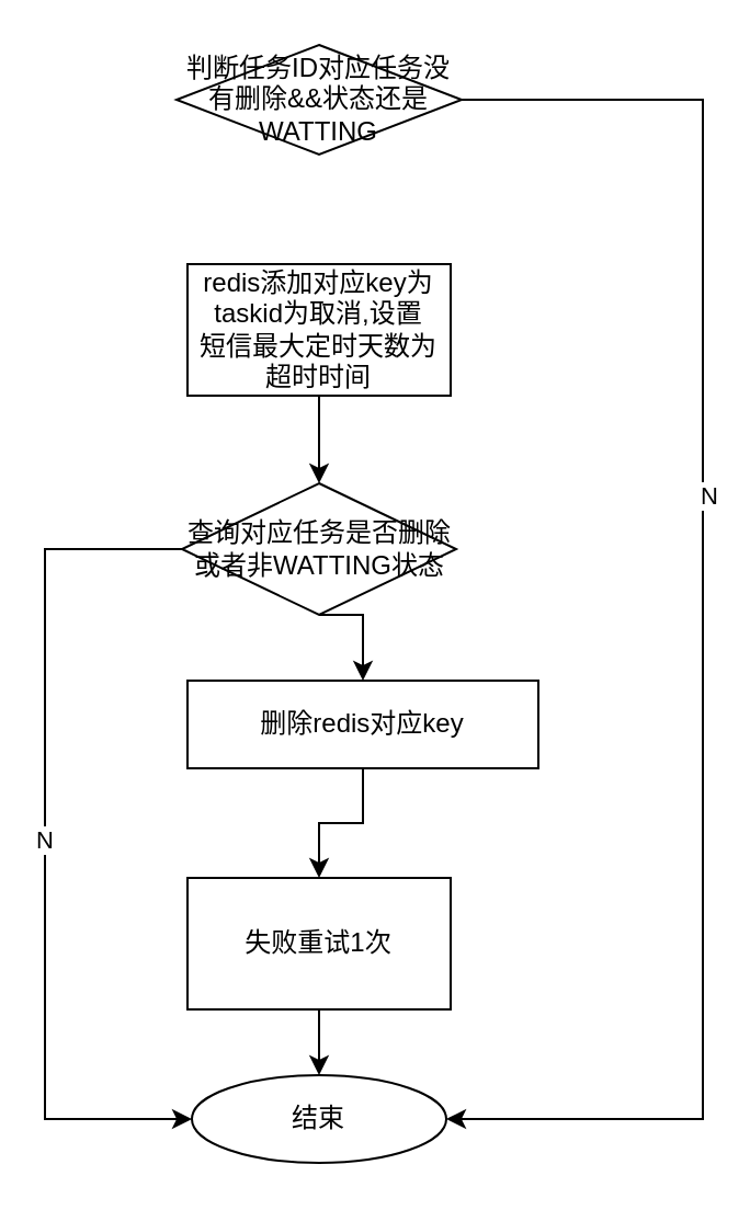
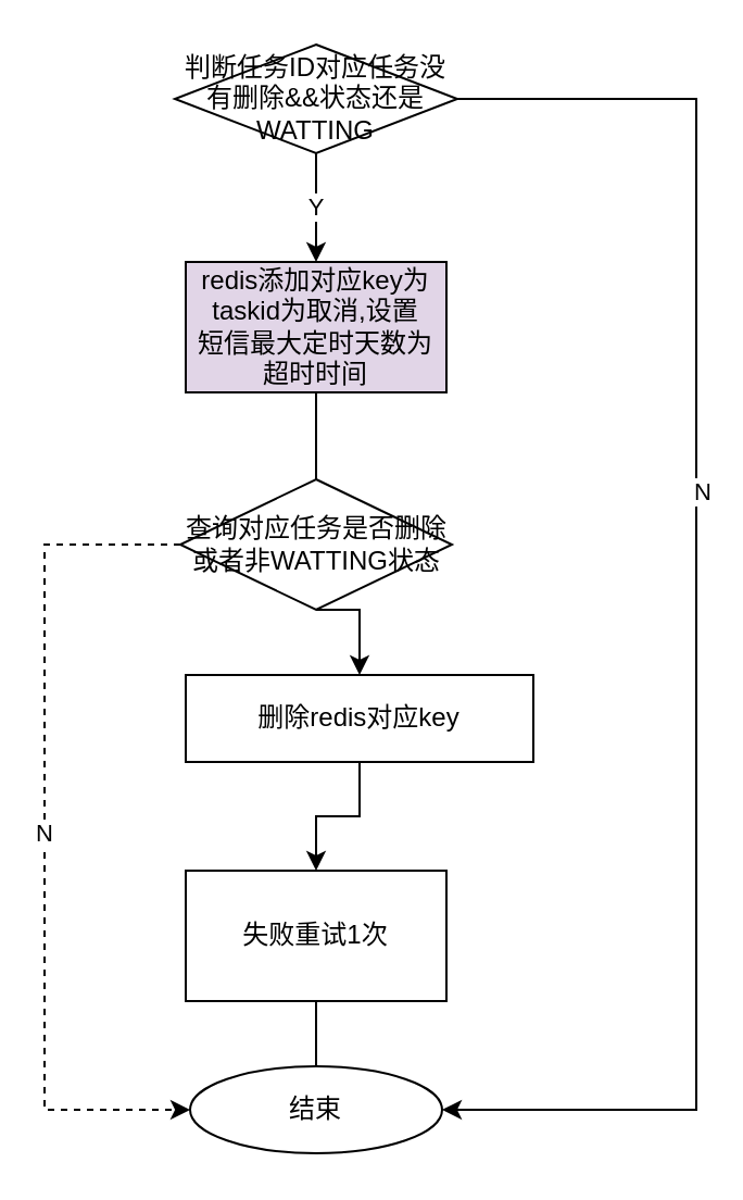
  <mxCell id="0" />
  <mxCell id="1" parent="0" />
  <mxCell id="2" value="结束" style="ellipse;whiteSpace=wrap;html=1;" vertex="1" parent="1"><mxGeometry x="87" y="490" width="116" height="40" as="geometry" /></mxCell>
- <mxCell id="3" style="edgeStyle=orthogonalEdgeStyle;rounded=0;orthogonalLoop=1;jettySize=auto;html=1;entryX=0.5;entryY=0;entryDx=0;entryDy=0;" edge="1" parent="1" source="4" target="11"><mxGeometry relative="1" as="geometry" /></mxCell>
- <mxCell id="4" value="redis添加对应key为taskid为取消,设置&lt;br&gt;短信最大定时天数为超时时间" style="rounded=0;whiteSpace=wrap;html=1;" vertex="1" parent="1"><mxGeometry x="85" y="120" width="120" height="60" as="geometry" /></mxCell>
+ <mxCell id="3" style="edgeStyle=orthogonalEdgeStyle;rounded=0;orthogonalLoop=1;jettySize=auto;html=1;entryX=0.5;entryY=0;entryDx=0;entryDy=0;endArrow=none;" edge="1" parent="1" source="4" target="11"><mxGeometry relative="1" as="geometry" /></mxCell>
+ <mxCell id="4" value="redis添加对应key为taskid为取消,设置&lt;br&gt;短信最大定时天数为超时时间" style="rounded=0;whiteSpace=wrap;html=1;fillColor=#e1d5e7;" vertex="1" parent="1"><mxGeometry x="85" y="120" width="120" height="60" as="geometry" /></mxCell>
+ <mxCell id="5" value="Y" style="edgeStyle=orthogonalEdgeStyle;rounded=0;orthogonalLoop=1;jettySize=auto;html=1;exitX=0.5;exitY=1;exitDx=0;exitDy=0;entryX=0.5;entryY=0;entryDx=0;entryDy=0;" edge="1" parent="1" source="8" target="4"><mxGeometry relative="1" as="geometry" /></mxCell>
  <mxCell id="6" style="edgeStyle=orthogonalEdgeStyle;rounded=0;orthogonalLoop=1;jettySize=auto;html=1;entryX=1;entryY=0.5;entryDx=0;entryDy=0;" edge="1" parent="1" source="8" target="2"><mxGeometry relative="1" as="geometry"><Array as="points"><mxPoint x="320" y="45" /><mxPoint x="320" y="510" /></Array></mxGeometry></mxCell>
  <mxCell id="7" value="N" style="edgeLabel;html=1;align=center;verticalAlign=middle;resizable=0;points=[];" vertex="1" connectable="0" parent="6"><mxGeometry x="-0.162" y="2" relative="1" as="geometry"><mxPoint as="offset" /></mxGeometry></mxCell>
  <mxCell id="8" value="判断任务ID对应任务没有删除&amp;amp;&amp;amp;状态还是WATTING" style="rhombus;whiteSpace=wrap;html=1;" vertex="1" parent="1"><mxGeometry x="80" y="20" width="130" height="50" as="geometry" /></mxCell>
- <mxCell id="9" value="N" style="edgeStyle=orthogonalEdgeStyle;rounded=0;orthogonalLoop=1;jettySize=auto;html=1;entryX=0;entryY=0.5;entryDx=0;entryDy=0;" edge="1" parent="1" source="11" target="2"><mxGeometry relative="1" as="geometry"><Array as="points"><mxPoint x="20" y="250" /><mxPoint x="20" y="510" /></Array></mxGeometry></mxCell>
+ <mxCell id="9" value="N" style="edgeStyle=orthogonalEdgeStyle;rounded=0;orthogonalLoop=1;jettySize=auto;html=1;entryX=0;entryY=0.5;entryDx=0;entryDy=0;dashed=1;" edge="1" parent="1" source="11" target="2"><mxGeometry relative="1" as="geometry"><Array as="points"><mxPoint x="20" y="250" /><mxPoint x="20" y="510" /></Array></mxGeometry></mxCell>
  <mxCell id="10" style="edgeStyle=orthogonalEdgeStyle;rounded=0;orthogonalLoop=1;jettySize=auto;html=1;exitX=0.5;exitY=1;exitDx=0;exitDy=0;entryX=0.5;entryY=0;entryDx=0;entryDy=0;" edge="1" parent="1" source="11" target="13"><mxGeometry relative="1" as="geometry" /></mxCell>
  <mxCell id="11" value="查询对应任务是否删除或者非WATTING状态" style="rhombus;whiteSpace=wrap;html=1;" vertex="1" parent="1"><mxGeometry x="82.5" y="220" width="125" height="60" as="geometry" /></mxCell>
  <mxCell id="12" style="edgeStyle=orthogonalEdgeStyle;rounded=0;orthogonalLoop=1;jettySize=auto;html=1;entryX=0.5;entryY=0;entryDx=0;entryDy=0;" edge="1" parent="1" source="13" target="15"><mxGeometry relative="1" as="geometry" /></mxCell>
  <mxCell id="13" value="删除redis对应key" style="rounded=0;whiteSpace=wrap;html=1;" vertex="1" parent="1"><mxGeometry x="85" y="310" width="160" height="40" as="geometry" /></mxCell>
- <mxCell id="14" style="edgeStyle=orthogonalEdgeStyle;rounded=0;orthogonalLoop=1;jettySize=auto;html=1;entryX=0.5;entryY=0;entryDx=0;entryDy=0;" edge="1" parent="1" source="15" target="2"><mxGeometry relative="1" as="geometry" /></mxCell>
+ <mxCell id="14" style="edgeStyle=orthogonalEdgeStyle;rounded=0;orthogonalLoop=1;jettySize=auto;html=1;entryX=0.5;entryY=0;entryDx=0;entryDy=0;endArrow=none;" edge="1" parent="1" source="15" target="2"><mxGeometry relative="1" as="geometry" /></mxCell>
  <mxCell id="15" value="失败重试1次" style="rounded=0;whiteSpace=wrap;html=1;" vertex="1" parent="1"><mxGeometry x="85" y="400" width="120" height="60" as="geometry" /></mxCell>
